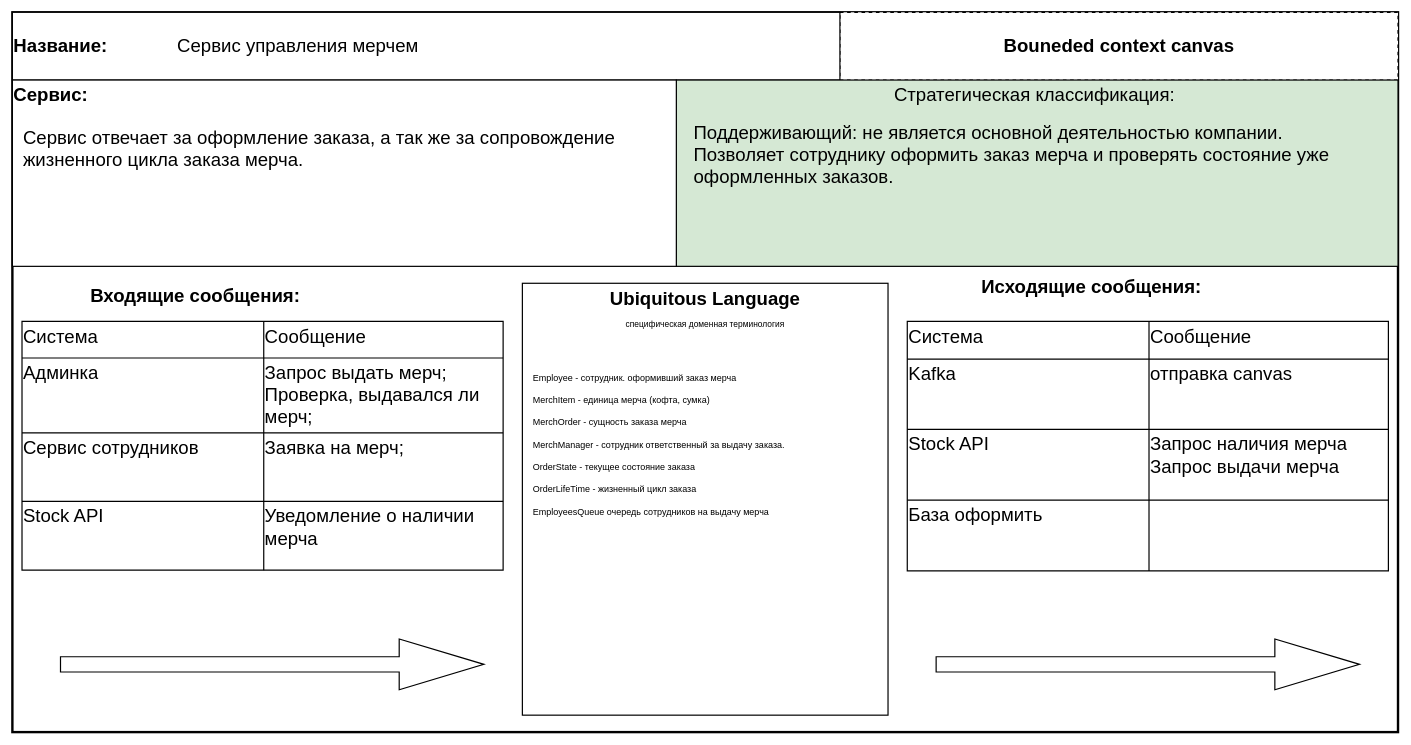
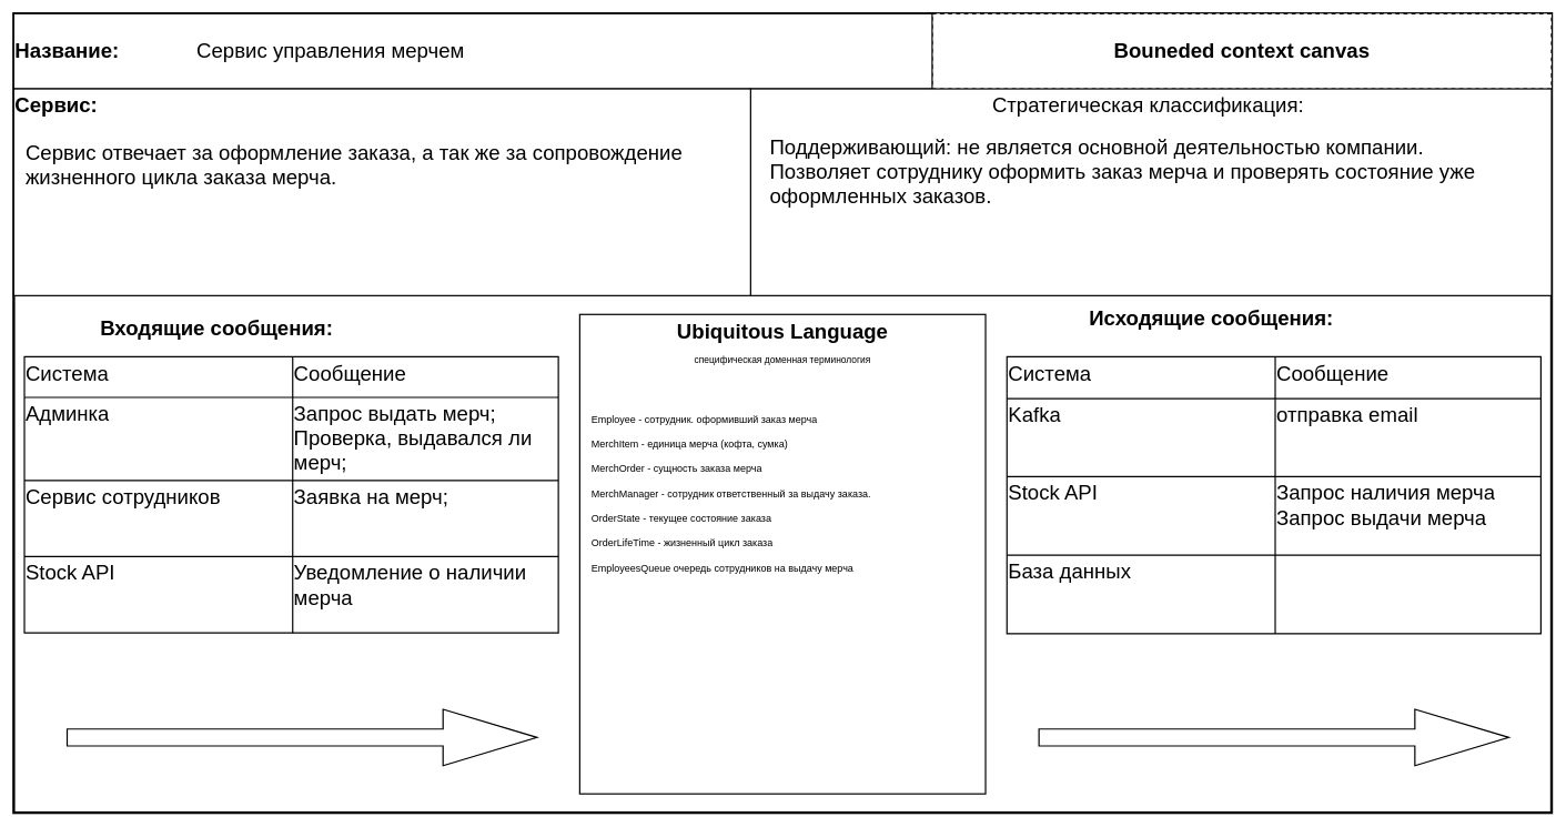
  <mxCell id="0" />
  <mxCell id="1" parent="0" />
  <mxCell id="2" value="" style="group;fontColor=default;" parent="1" vertex="1" connectable="0"><mxGeometry x="20" y="20" width="2310" height="1200" as="geometry" /></mxCell>
  <mxCell id="3" value="" style="group" parent="2" vertex="1" connectable="0"><mxGeometry width="2310" height="1200" as="geometry" /></mxCell>
  <mxCell id="4" value="" style="rounded=0;whiteSpace=wrap;html=1;strokeWidth=4;glass=0;shadow=0;sketch=0;" parent="3" vertex="1"><mxGeometry width="2310" height="1200" as="geometry" /></mxCell>
  <mxCell id="5" value="" style="shape=singleArrow;whiteSpace=wrap;html=1;shadow=0;fontSize=31;strokeColor=default;strokeWidth=2;verticalAlign=top;" parent="3" vertex="1"><mxGeometry x="80.208" y="1044.706" width="705.833" height="84.706" as="geometry" /></mxCell>
  <mxCell id="6" value="" style="shape=singleArrow;whiteSpace=wrap;html=1;shadow=0;fontSize=31;strokeColor=default;strokeWidth=2;verticalAlign=top;" parent="3" vertex="1"><mxGeometry x="1540.0" y="1044.706" width="705.833" height="84.706" as="geometry" /></mxCell>
  <mxCell id="7" value="&lt;b&gt;Входящие сообщения:&lt;/b&gt;" style="text;html=1;strokeColor=none;fillColor=none;align=center;verticalAlign=middle;whiteSpace=wrap;rounded=0;shadow=0;glass=0;sketch=0;fontSize=31;" parent="3" vertex="1"><mxGeometry x="16.042" y="451.759" width="577.5" height="42.35" as="geometry" /></mxCell>
  <mxCell id="8" value="&lt;b&gt;Исходящие сообщения:&lt;/b&gt;" style="text;html=1;strokeColor=none;fillColor=none;align=center;verticalAlign=middle;whiteSpace=wrap;rounded=0;shadow=0;glass=0;sketch=0;fontSize=31;" parent="3" vertex="1"><mxGeometry x="1501.875" y="436.759" width="593.542" height="42.35" as="geometry" /></mxCell>
  <mxCell id="9" value="" style="shape=table;html=1;whiteSpace=wrap;startSize=0;container=1;collapsible=0;childLayout=tableLayout;rounded=0;shadow=0;glass=0;sketch=0;fontSize=31;strokeWidth=2;align=left;verticalAlign=top;fillColor=default;strokeColor=default;fontColor=default;" parent="3" vertex="1"><mxGeometry x="16.04" y="515.29" width="802.08" height="414.71" as="geometry" /></mxCell>
  <mxCell id="10" value="" style="shape=partialRectangle;html=1;whiteSpace=wrap;collapsible=0;dropTarget=0;pointerEvents=0;fillColor=none;top=0;left=0;bottom=0;right=0;points=[[0,0.5],[1,0.5]];portConstraint=eastwest;rounded=0;shadow=0;glass=0;sketch=0;fontSize=31;strokeColor=default;strokeWidth=2;align=left;verticalAlign=top;" parent="9" vertex="1"><mxGeometry width="802.08" height="61" as="geometry" /></mxCell>
  <mxCell id="11" value="Система" style="shape=partialRectangle;html=1;whiteSpace=wrap;connectable=0;fillColor=none;top=0;left=0;bottom=0;right=0;overflow=hidden;pointerEvents=1;rounded=0;shadow=0;glass=0;sketch=0;fontSize=31;strokeColor=default;strokeWidth=2;align=left;verticalAlign=top;" parent="10" vertex="1"><mxGeometry width="403" height="61" as="geometry"><mxRectangle width="403" height="61" as="alternateBounds" /></mxGeometry></mxCell>
  <mxCell id="12" value="Сообщение" style="shape=partialRectangle;html=1;whiteSpace=wrap;connectable=0;fillColor=none;top=0;left=0;bottom=0;right=0;overflow=hidden;pointerEvents=1;rounded=0;shadow=0;glass=0;sketch=0;fontSize=31;strokeColor=default;strokeWidth=2;align=left;verticalAlign=top;" parent="10" vertex="1"><mxGeometry x="403" width="399" height="61" as="geometry"><mxRectangle width="399" height="61" as="alternateBounds" /></mxGeometry></mxCell>
  <mxCell id="13" value="" style="shape=partialRectangle;html=1;whiteSpace=wrap;collapsible=0;dropTarget=0;pointerEvents=0;fillColor=none;top=0;left=0;bottom=0;right=0;points=[[0,0.5],[1,0.5]];portConstraint=eastwest;rounded=0;shadow=0;glass=0;sketch=0;fontSize=31;strokeColor=default;strokeWidth=2;align=left;verticalAlign=top;fontColor=default;" parent="9" vertex="1"><mxGeometry y="61" width="802.08" height="125" as="geometry" /></mxCell>
  <mxCell id="14" value="Админка" style="shape=partialRectangle;html=1;whiteSpace=wrap;connectable=0;fillColor=none;top=0;left=0;bottom=0;right=0;overflow=hidden;pointerEvents=1;rounded=0;shadow=0;glass=0;sketch=0;fontSize=31;strokeColor=default;strokeWidth=2;align=left;verticalAlign=top;fontColor=default;" parent="13" vertex="1"><mxGeometry width="403" height="125" as="geometry"><mxRectangle width="403" height="125" as="alternateBounds" /></mxGeometry></mxCell>
  <mxCell id="15" value="Запрос выдать мерч;&lt;br&gt;Проверка, выдавался ли мерч;" style="shape=partialRectangle;html=1;whiteSpace=wrap;connectable=0;fillColor=none;top=0;left=0;bottom=0;right=0;overflow=hidden;pointerEvents=1;rounded=0;shadow=0;glass=0;sketch=0;fontSize=31;strokeColor=default;strokeWidth=2;align=left;verticalAlign=top;" parent="13" vertex="1"><mxGeometry x="403" width="399" height="125" as="geometry"><mxRectangle width="399" height="125" as="alternateBounds" /></mxGeometry></mxCell>
  <mxCell id="16" value="" style="shape=partialRectangle;html=1;whiteSpace=wrap;collapsible=0;dropTarget=0;pointerEvents=0;fillColor=none;top=0;left=0;bottom=0;right=0;points=[[0,0.5],[1,0.5]];portConstraint=eastwest;rounded=0;shadow=0;glass=0;sketch=0;fontSize=31;strokeColor=default;strokeWidth=2;align=left;verticalAlign=top;" parent="9" vertex="1"><mxGeometry y="186" width="802.08" height="114" as="geometry" /></mxCell>
  <mxCell id="17" value="Cервис сотрудников&lt;br&gt;&lt;br&gt;" style="shape=partialRectangle;html=1;whiteSpace=wrap;connectable=0;fillColor=none;top=0;left=0;bottom=0;right=0;overflow=hidden;pointerEvents=1;rounded=0;shadow=0;glass=0;sketch=0;fontSize=31;strokeColor=default;strokeWidth=2;align=left;verticalAlign=top;fontColor=default;" parent="16" vertex="1"><mxGeometry width="403" height="114" as="geometry"><mxRectangle width="403" height="114" as="alternateBounds" /></mxGeometry></mxCell>
  <mxCell id="18" value="Заявка на мерч;&lt;br&gt;" style="shape=partialRectangle;html=1;whiteSpace=wrap;connectable=0;fillColor=none;top=0;left=0;bottom=0;right=0;overflow=hidden;pointerEvents=1;rounded=0;shadow=0;glass=0;sketch=0;fontSize=31;strokeColor=default;strokeWidth=2;align=left;verticalAlign=top;" parent="16" vertex="1"><mxGeometry x="403" width="399" height="114" as="geometry"><mxRectangle width="399" height="114" as="alternateBounds" /></mxGeometry></mxCell>
  <mxCell id="19" style="shape=partialRectangle;html=1;whiteSpace=wrap;collapsible=0;dropTarget=0;pointerEvents=0;fillColor=none;top=0;left=0;bottom=0;right=0;points=[[0,0.5],[1,0.5]];portConstraint=eastwest;rounded=0;shadow=0;glass=0;sketch=0;fontSize=31;strokeColor=default;strokeWidth=2;align=left;verticalAlign=top;" vertex="1" parent="9"><mxGeometry y="300" width="802.08" height="115" as="geometry" /></mxCell>
  <mxCell id="20" value="&lt;span&gt;Stock API&lt;/span&gt;" style="shape=partialRectangle;html=1;whiteSpace=wrap;connectable=0;fillColor=none;top=0;left=0;bottom=0;right=0;overflow=hidden;pointerEvents=1;rounded=0;shadow=0;glass=0;sketch=0;fontSize=31;strokeColor=default;strokeWidth=2;align=left;verticalAlign=top;fontColor=default;" vertex="1" parent="19"><mxGeometry width="403" height="115" as="geometry"><mxRectangle width="403" height="115" as="alternateBounds" /></mxGeometry></mxCell>
  <mxCell id="21" value="&lt;span&gt;Уведомление о наличии мерча&lt;/span&gt;" style="shape=partialRectangle;html=1;whiteSpace=wrap;connectable=0;fillColor=none;top=0;left=0;bottom=0;right=0;overflow=hidden;pointerEvents=1;rounded=0;shadow=0;glass=0;sketch=0;fontSize=31;strokeColor=default;strokeWidth=2;align=left;verticalAlign=top;fontColor=default;" vertex="1" parent="19"><mxGeometry x="403" width="399" height="115" as="geometry"><mxRectangle width="399" height="115" as="alternateBounds" /></mxGeometry></mxCell>
  <mxCell id="22" value="" style="shape=table;html=1;whiteSpace=wrap;startSize=0;container=1;collapsible=0;childLayout=tableLayout;rounded=0;shadow=0;glass=0;sketch=0;fontSize=31;strokeColor=default;strokeWidth=2;align=left;verticalAlign=top;" parent="3" vertex="1"><mxGeometry x="1491.875" y="515.294" width="802.083" height="415.882" as="geometry" /></mxCell>
  <mxCell id="23" value="" style="shape=partialRectangle;html=1;whiteSpace=wrap;collapsible=0;dropTarget=0;pointerEvents=0;fillColor=none;top=0;left=0;bottom=0;right=0;points=[[0,0.5],[1,0.5]];portConstraint=eastwest;rounded=0;shadow=0;glass=0;sketch=0;fontSize=31;strokeColor=default;strokeWidth=2;align=left;verticalAlign=top;" parent="22" vertex="1"><mxGeometry width="802.083" height="63" as="geometry" /></mxCell>
  <mxCell id="24" value="Система" style="shape=partialRectangle;html=1;whiteSpace=wrap;connectable=0;fillColor=none;top=0;left=0;bottom=0;right=0;overflow=hidden;pointerEvents=1;rounded=0;shadow=0;glass=0;sketch=0;fontSize=31;strokeColor=default;strokeWidth=2;align=left;verticalAlign=top;" parent="23" vertex="1"><mxGeometry width="403" height="63" as="geometry"><mxRectangle width="403" height="63" as="alternateBounds" /></mxGeometry></mxCell>
  <mxCell id="25" value="Сообщение" style="shape=partialRectangle;html=1;whiteSpace=wrap;connectable=0;fillColor=none;top=0;left=0;bottom=0;right=0;overflow=hidden;pointerEvents=1;rounded=0;shadow=0;glass=0;sketch=0;fontSize=31;strokeColor=default;strokeWidth=2;align=left;verticalAlign=top;" parent="23" vertex="1"><mxGeometry x="403" width="399" height="63" as="geometry"><mxRectangle width="399" height="63" as="alternateBounds" /></mxGeometry></mxCell>
  <mxCell id="26" value="" style="shape=partialRectangle;html=1;whiteSpace=wrap;collapsible=0;dropTarget=0;pointerEvents=0;fillColor=none;top=0;left=0;bottom=0;right=0;points=[[0,0.5],[1,0.5]];portConstraint=eastwest;rounded=0;shadow=0;glass=0;sketch=0;fontSize=31;strokeColor=default;strokeWidth=2;align=left;verticalAlign=top;" parent="22" vertex="1"><mxGeometry y="63" width="802.083" height="117" as="geometry" /></mxCell>
  <mxCell id="27" value="Kafka" style="shape=partialRectangle;html=1;whiteSpace=wrap;connectable=0;fillColor=none;top=0;left=0;bottom=0;right=0;overflow=hidden;pointerEvents=1;rounded=0;shadow=0;glass=0;sketch=0;fontSize=31;strokeColor=default;strokeWidth=2;align=left;verticalAlign=top;" parent="26" vertex="1"><mxGeometry width="403" height="117" as="geometry"><mxRectangle width="403" height="117" as="alternateBounds" /></mxGeometry></mxCell>
- <mxCell id="28" value="отправка canvas" style="shape=partialRectangle;html=1;whiteSpace=wrap;connectable=0;fillColor=none;top=0;left=0;bottom=0;right=0;overflow=hidden;pointerEvents=1;rounded=0;shadow=0;glass=0;sketch=0;fontSize=31;strokeColor=default;strokeWidth=2;align=left;verticalAlign=top;" parent="26" vertex="1"><mxGeometry x="403" width="399" height="117" as="geometry"><mxRectangle width="399" height="117" as="alternateBounds" /></mxGeometry></mxCell>
+ <mxCell id="28" value="отправка email" style="shape=partialRectangle;html=1;whiteSpace=wrap;connectable=0;fillColor=none;top=0;left=0;bottom=0;right=0;overflow=hidden;pointerEvents=1;rounded=0;shadow=0;glass=0;sketch=0;fontSize=31;strokeColor=default;strokeWidth=2;align=left;verticalAlign=top;" parent="26" vertex="1"><mxGeometry x="403" width="399" height="117" as="geometry"><mxRectangle width="399" height="117" as="alternateBounds" /></mxGeometry></mxCell>
  <mxCell id="29" value="" style="shape=partialRectangle;html=1;whiteSpace=wrap;collapsible=0;dropTarget=0;pointerEvents=0;fillColor=none;top=0;left=0;bottom=0;right=0;points=[[0,0.5],[1,0.5]];portConstraint=eastwest;rounded=0;shadow=0;glass=0;sketch=0;fontSize=31;strokeColor=default;strokeWidth=2;align=left;verticalAlign=top;" parent="22" vertex="1"><mxGeometry y="180" width="802.083" height="118" as="geometry" /></mxCell>
  <mxCell id="30" value="Stock API" style="shape=partialRectangle;html=1;whiteSpace=wrap;connectable=0;fillColor=none;top=0;left=0;bottom=0;right=0;overflow=hidden;pointerEvents=1;rounded=0;shadow=0;glass=0;sketch=0;fontSize=31;strokeColor=default;strokeWidth=2;align=left;verticalAlign=top;fontColor=default;" parent="29" vertex="1"><mxGeometry width="403" height="118" as="geometry"><mxRectangle width="403" height="118" as="alternateBounds" /></mxGeometry></mxCell>
  <mxCell id="31" value="Запрос наличия мерча&lt;br&gt;Запрос выдачи мерча" style="shape=partialRectangle;html=1;whiteSpace=wrap;connectable=0;fillColor=none;top=0;left=0;bottom=0;right=0;overflow=hidden;pointerEvents=1;rounded=0;shadow=0;glass=0;sketch=0;fontSize=31;strokeColor=default;strokeWidth=2;align=left;verticalAlign=top;" parent="29" vertex="1"><mxGeometry x="403" width="399" height="118" as="geometry"><mxRectangle width="399" height="118" as="alternateBounds" /></mxGeometry></mxCell>
  <mxCell id="32" style="shape=partialRectangle;html=1;whiteSpace=wrap;collapsible=0;dropTarget=0;pointerEvents=0;fillColor=none;top=0;left=0;bottom=0;right=0;points=[[0,0.5],[1,0.5]];portConstraint=eastwest;rounded=0;shadow=0;glass=0;sketch=0;fontSize=31;strokeColor=default;strokeWidth=2;align=left;verticalAlign=top;" vertex="1" parent="22"><mxGeometry y="298" width="802.083" height="118" as="geometry" /></mxCell>
- <mxCell id="33" value="База оформить" style="shape=partialRectangle;html=1;whiteSpace=wrap;connectable=0;fillColor=none;top=0;left=0;bottom=0;right=0;overflow=hidden;pointerEvents=1;rounded=0;shadow=0;glass=0;sketch=0;fontSize=31;strokeColor=default;strokeWidth=2;align=left;verticalAlign=top;" vertex="1" parent="32"><mxGeometry width="403" height="118" as="geometry"><mxRectangle width="403" height="118" as="alternateBounds" /></mxGeometry></mxCell>
+ <mxCell id="33" value="База данных" style="shape=partialRectangle;html=1;whiteSpace=wrap;connectable=0;fillColor=none;top=0;left=0;bottom=0;right=0;overflow=hidden;pointerEvents=1;rounded=0;shadow=0;glass=0;sketch=0;fontSize=31;strokeColor=default;strokeWidth=2;align=left;verticalAlign=top;" vertex="1" parent="32"><mxGeometry width="403" height="118" as="geometry"><mxRectangle width="403" height="118" as="alternateBounds" /></mxGeometry></mxCell>
  <mxCell id="34" style="shape=partialRectangle;html=1;whiteSpace=wrap;connectable=0;fillColor=none;top=0;left=0;bottom=0;right=0;overflow=hidden;pointerEvents=1;rounded=0;shadow=0;glass=0;sketch=0;fontSize=31;strokeColor=default;strokeWidth=2;align=left;verticalAlign=top;" vertex="1" parent="32"><mxGeometry x="403" width="399" height="118" as="geometry"><mxRectangle width="399" height="118" as="alternateBounds" /></mxGeometry></mxCell>
  <mxCell id="35" value="&lt;b&gt;Ubiquitous Language&lt;/b&gt;&lt;br&gt;&lt;font style=&quot;font-size: 14px&quot;&gt;специфическая доменная терминология&lt;/font&gt;" style="rounded=0;whiteSpace=wrap;html=1;shadow=0;strokeColor=default;strokeWidth=2;verticalAlign=top;fontSize=31;fontStyle=0" parent="2" vertex="1"><mxGeometry x="850.208" y="451.765" width="609.583" height="720" as="geometry" /></mxCell>
  <mxCell id="36" value="" style="group" parent="2" vertex="1" connectable="0"><mxGeometry width="2310" height="423.529" as="geometry" /></mxCell>
  <mxCell id="37" value="" style="group;strokeColor=none;shadow=0;align=left;" parent="36" vertex="1" connectable="0"><mxGeometry width="2310" height="112.941" as="geometry" /></mxCell>
  <mxCell id="38" value="" style="group" parent="37" vertex="1" connectable="0"><mxGeometry width="2310" height="112.941" as="geometry" /></mxCell>
  <mxCell id="39" value="&lt;font style=&quot;font-size: 31px&quot;&gt;&lt;b&gt;Bouneded context canvas&lt;/b&gt;&lt;/font&gt;" style="rounded=0;whiteSpace=wrap;html=1;strokeWidth=2;strokeColor=default;dashed=1;" parent="38" vertex="1"><mxGeometry x="1379.583" width="930.417" height="112.941" as="geometry" /></mxCell>
  <mxCell id="40" value="" style="group" parent="38" vertex="1" connectable="0"><mxGeometry width="1379.583" height="112.941" as="geometry" /></mxCell>
  <mxCell id="41" value="&lt;b&gt;&lt;font style=&quot;font-size: 31px&quot;&gt;Название:&amp;nbsp;&lt;/font&gt;&lt;/b&gt;" style="rounded=0;whiteSpace=wrap;html=1;strokeWidth=2;align=left;" parent="40" vertex="1"><mxGeometry width="1379.583" height="112.941" as="geometry" /></mxCell>
  <mxCell id="42" value="Сервис управления мерчем&amp;nbsp;" style="text;html=1;strokeColor=none;fillColor=none;align=left;verticalAlign=middle;whiteSpace=wrap;rounded=0;shadow=0;fontSize=31;" parent="40" vertex="1"><mxGeometry x="272.708" y="14.118" width="1074.792" height="84.706" as="geometry" /></mxCell>
- <mxCell id="43" value="&lt;font style=&quot;font-size: 31px&quot;&gt;Стратегическая классификация:&amp;nbsp;&lt;/font&gt;" style="rounded=0;whiteSpace=wrap;html=1;shadow=0;strokeColor=default;strokeWidth=2;verticalAlign=top;spacingRight=0;spacing=2;sketch=0;fillColor=#d5e8d4;" parent="36" vertex="1"><mxGeometry x="1106.875" y="112.941" width="1203.125" height="310.588" as="geometry" /></mxCell>
+ <mxCell id="43" value="&lt;font style=&quot;font-size: 31px&quot;&gt;Стратегическая классификация:&amp;nbsp;&lt;/font&gt;" style="rounded=0;whiteSpace=wrap;html=1;shadow=0;strokeColor=default;strokeWidth=2;verticalAlign=top;spacingRight=0;spacing=2;sketch=0;" parent="36" vertex="1"><mxGeometry x="1106.875" y="112.941" width="1203.125" height="310.588" as="geometry" /></mxCell>
  <mxCell id="44" value="" style="group" parent="36" vertex="1" connectable="0"><mxGeometry y="112.941" width="1106.875" height="310.588" as="geometry" /></mxCell>
  <mxCell id="45" value="&lt;font style=&quot;font-size: 31px&quot;&gt;&lt;b&gt;Сервис:&lt;/b&gt;&lt;/font&gt;" style="rounded=0;whiteSpace=wrap;html=1;shadow=0;strokeColor=default;strokeWidth=2;align=left;verticalAlign=top;" parent="44" vertex="1"><mxGeometry width="1106.875" height="310.588" as="geometry" /></mxCell>
  <mxCell id="46" value="Сервис отвечает за оформление заказа, а так же за сопровождение жизненного цикла заказа мерча." style="text;html=1;strokeColor=none;fillColor=none;align=left;verticalAlign=top;whiteSpace=wrap;rounded=0;shadow=0;fontSize=31;" parent="44" vertex="1"><mxGeometry x="16.042" y="70.588" width="1074.792" height="225.882" as="geometry" /></mxCell>
  <mxCell id="47" value="Поддерживающий: не является основной деятельностью компании. Позволяет сотруднику оформить заказ мерча и проверять состояние уже оформленных заказов." style="text;html=1;strokeColor=none;fillColor=none;align=left;verticalAlign=top;whiteSpace=wrap;rounded=0;shadow=0;fontSize=31;" parent="36" vertex="1"><mxGeometry x="1134.146" y="174.757" width="1143.771" height="233.01" as="geometry" /></mxCell>
  <mxCell id="48" value="&lt;span style=&quot;font-size: 15px&quot;&gt;Employee - сотрудник. оформивший заказ мерча&lt;br&gt;MerchItem - единица мерча (кофта, сумка)&lt;br&gt;MerchOrder - сущность заказа мерча&lt;br&gt;MerchManager - сотрудник ответственный за выдачу заказа.&lt;br&gt;OrderState - текущее состояние заказа&lt;br&gt;OrderLifeTime - жизненный цикл заказа&lt;br&gt;EmployeesQueue очередь сотрудников на выдачу мерча&lt;br&gt;&lt;/span&gt;" style="text;html=1;strokeColor=none;fillColor=none;align=left;verticalAlign=top;whiteSpace=wrap;rounded=0;shadow=0;glass=0;sketch=0;fontSize=31;" parent="2" vertex="1"><mxGeometry x="866.25" y="578.819" width="577.5" height="411.472" as="geometry" /></mxCell>
